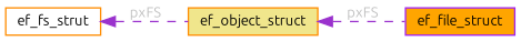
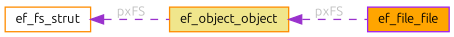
  digraph {
    fontname=Ubuntu
    rankdir=LR
    node [color=darkorange fontname=Ubuntu fontsize=10 shape=box style=filled]
    edge [color=darkorchid3 dir=back fontcolor=grey fontname=Ubuntu fontsize=10 labelfontname=Helvetica labelfontsize=10 style=dashed]
-   n1 [color=purple fillcolor=orange fontcolor=black height=0.2 label=ef_file_struct width=0.4]
-   n2 [fillcolor=khaki height=0.2 label=ef_object_struct width=0.4]
+   n1 [color=purple fillcolor=orange fontcolor=black height=0.2 label=ef_file_file width=0.4]
+   n2 [fillcolor=khaki height=0.2 label=ef_object_object width=0.4]
    n3 [fillcolor=white height=0.2 label=ef_fs_strut width=0.4]
    n2 -> n1 [label=" pxFS"]
    n3 -> n2 [label=" pxFS"]
  }
